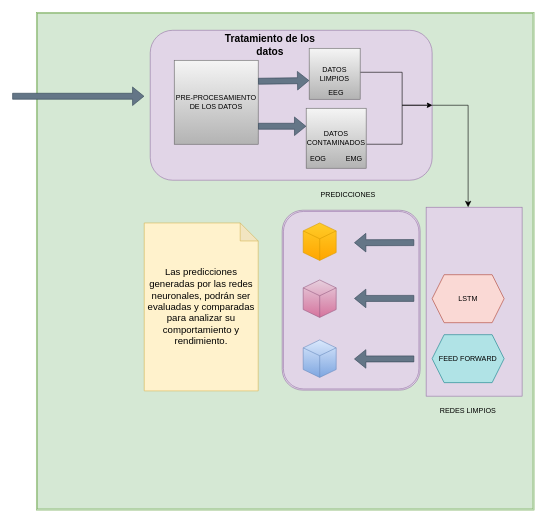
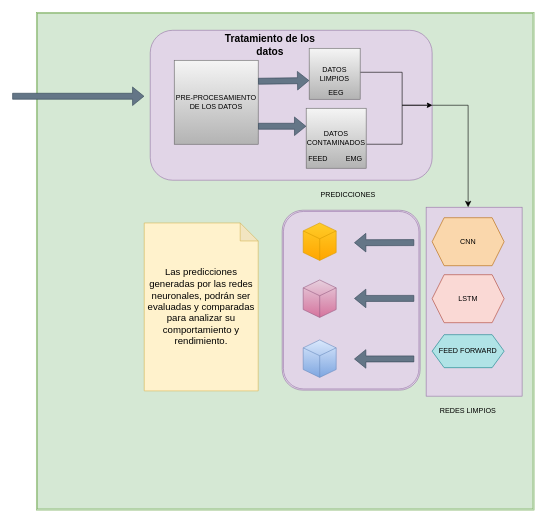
  <mxCell id="0" />
  <mxCell id="1" parent="0" />
  <mxCell id="2" value="" style="shape=ext;double=1;whiteSpace=wrap;html=1;aspect=fixed;fillColor=#d5e8d4;strokeColor=#82b366;" vertex="1" parent="1"><mxGeometry y="20" width="830" height="830" as="geometry" x="60" /></mxCell>
  <mxCell id="3" value="" style="shape=ext;double=1;rounded=1;whiteSpace=wrap;html=1;fillColor=#e1d5e7;strokeColor=#9673a6;" vertex="1" parent="1"><mxGeometry x="470" y="350" width="230" height="300" as="geometry" /></mxCell>
  <mxCell id="4" value="" style="rounded=0;whiteSpace=wrap;html=1;fillColor=#e1d5e7;strokeColor=#9673a6;" vertex="1" parent="1"><mxGeometry x="710" y="345" width="160" height="315" as="geometry" /></mxCell>
  <mxCell id="5" value="" style="rounded=1;whiteSpace=wrap;html=1;fillColor=#e1d5e7;strokeColor=#9673a6;" vertex="1" parent="1"><mxGeometry x="250" y="50" width="470" height="250" as="geometry" /></mxCell>
  <mxCell id="6" value="" style="shape=flexArrow;endArrow=classic;html=1;rounded=0;fillColor=#647687;strokeColor=#314354;" edge="1" parent="1"><mxGeometry width="50" height="50" relative="1" as="geometry"><mxPoint x="20" y="160" as="sourcePoint" /><mxPoint x="240" y="160" as="targetPoint" /></mxGeometry></mxCell>
  <mxCell id="7" value="PRE-PROCESAMIENTO DE LOS DATOS" style="whiteSpace=wrap;html=1;aspect=fixed;fillColor=#f5f5f5;gradientColor=#b3b3b3;strokeColor=#666666;" vertex="1" parent="1"><mxGeometry x="290" y="100" width="140" height="140" as="geometry" /></mxCell>
  <mxCell id="8" style="edgeStyle=orthogonalEdgeStyle;rounded=0;orthogonalLoop=1;jettySize=auto;html=1;entryX=1;entryY=0.5;entryDx=0;entryDy=0;" edge="1" parent="1" source="9" target="5"><mxGeometry relative="1" as="geometry"><Array as="points"><mxPoint x="670" y="120" /><mxPoint x="670" y="175" /></Array></mxGeometry></mxCell>
  <mxCell id="9" value="DATOS LIMPIOS" style="whiteSpace=wrap;html=1;aspect=fixed;fillColor=#f5f5f5;gradientColor=#b3b3b3;strokeColor=#666666;" vertex="1" parent="1"><mxGeometry x="515" y="80" width="85" height="85" as="geometry" /></mxCell>
  <mxCell id="10" style="edgeStyle=orthogonalEdgeStyle;rounded=0;orthogonalLoop=1;jettySize=auto;html=1;entryX=1;entryY=0.5;entryDx=0;entryDy=0;" edge="1" parent="1" source="11" target="5"><mxGeometry relative="1" as="geometry"><Array as="points"><mxPoint x="670" y="240" /><mxPoint x="670" y="175" /></Array></mxGeometry></mxCell>
  <mxCell id="11" value="DATOS CONTAMINADOS" style="whiteSpace=wrap;html=1;aspect=fixed;fillColor=#f5f5f5;gradientColor=#b3b3b3;strokeColor=#666666;" vertex="1" parent="1"><mxGeometry x="510" y="180" width="100" height="100" as="geometry" /></mxCell>
  <mxCell id="12" value="&lt;b&gt;&lt;font style=&quot;font-size: 17px;&quot;&gt;Tratamiento de los datos&lt;/font&gt;&lt;/b&gt;" style="text;html=1;strokeColor=none;fillColor=none;align=center;verticalAlign=middle;whiteSpace=wrap;rounded=0;" vertex="1" parent="1"><mxGeometry x="360" y="60" width="180" height="30" as="geometry" /></mxCell>
+ <mxCell id="13" value="CNN" style="shape=hexagon;perimeter=hexagonPerimeter2;whiteSpace=wrap;html=1;fixedSize=1;fillColor=#fad7ac;strokeColor=#b46504;" vertex="1" parent="1"><mxGeometry x="720" y="362.5" width="120" height="80" as="geometry" /></mxCell>
  <mxCell id="14" value="LSTM" style="shape=hexagon;perimeter=hexagonPerimeter2;whiteSpace=wrap;html=1;fixedSize=1;fillColor=#fad9d5;strokeColor=#ae4132;" vertex="1" parent="1"><mxGeometry x="720" y="457.5" width="120" height="80" as="geometry" /></mxCell>
- <mxCell id="15" value="FEED FORWARD" style="shape=hexagon;perimeter=hexagonPerimeter2;whiteSpace=wrap;html=1;fixedSize=1;fillColor=#b0e3e6;strokeColor=#0e8088;" vertex="1" parent="1"><mxGeometry x="720" y="557.5" width="120" height="80" as="geometry" /></mxCell>
+ <mxCell id="15" value="FEED FORWARD" style="shape=hexagon;perimeter=hexagonPerimeter2;whiteSpace=wrap;html=1;fixedSize=1;fillColor=#b0e3e6;strokeColor=#0e8088;" vertex="1" parent="1"><mxGeometry x="720" y="557.5" width="120" height="55" as="geometry" /></mxCell>
  <mxCell id="16" value="REDES LIMPIOS" style="text;html=1;strokeColor=none;fillColor=none;align=center;verticalAlign=middle;whiteSpace=wrap;rounded=0;" vertex="1" parent="1"><mxGeometry x="690" y="670" width="180" height="30" as="geometry" /></mxCell>
  <mxCell id="17" value="" style="edgeStyle=elbowEdgeStyle;elbow=horizontal;endArrow=classic;html=1;curved=0;rounded=0;endSize=8;startSize=8;exitX=1;exitY=0.5;exitDx=0;exitDy=0;" edge="1" parent="1" source="5" target="4"><mxGeometry width="50" height="50" relative="1" as="geometry"><mxPoint x="750" y="220" as="sourcePoint" /><mxPoint x="800" y="170" as="targetPoint" /><Array as="points"><mxPoint x="780" y="250" /></Array></mxGeometry></mxCell>
  <mxCell id="18" value="" style="shape=flexArrow;endArrow=classic;html=1;rounded=0;exitX=1;exitY=0.25;exitDx=0;exitDy=0;entryX=0;entryY=0.633;entryDx=0;entryDy=0;entryPerimeter=0;fillColor=#647687;strokeColor=#314354;" edge="1" parent="1" source="7" target="9"><mxGeometry width="50" height="50" relative="1" as="geometry"><mxPoint x="448.5" y="160" as="sourcePoint" /><mxPoint x="498.5" y="110" as="targetPoint" /></mxGeometry></mxCell>
  <mxCell id="19" value="" style="shape=flexArrow;endArrow=classic;html=1;rounded=0;exitX=1;exitY=0.25;exitDx=0;exitDy=0;entryX=0;entryY=0.5;entryDx=0;entryDy=0;fillColor=#647687;strokeColor=#314354;" edge="1" parent="1"><mxGeometry width="50" height="50" relative="1" as="geometry"><mxPoint x="430" y="210" as="sourcePoint" /><mxPoint x="510" y="210" as="targetPoint" /></mxGeometry></mxCell>
  <mxCell id="20" value="" style="html=1;whiteSpace=wrap;shape=isoCube2;backgroundOutline=1;isoAngle=15;fillColor=#ffcd28;gradientColor=#ffa500;strokeColor=#d79b00;" vertex="1" parent="1"><mxGeometry x="505.04" y="371.25" width="54.96" height="62.5" as="geometry" /></mxCell>
  <mxCell id="21" value="" style="html=1;whiteSpace=wrap;shape=isoCube2;backgroundOutline=1;isoAngle=15;fillColor=#e6d0de;gradientColor=#d5739d;strokeColor=#996185;" vertex="1" parent="1"><mxGeometry x="505.04" y="466.25" width="54.96" height="62.5" as="geometry" /></mxCell>
  <mxCell id="22" value="" style="shape=flexArrow;endArrow=classic;html=1;rounded=0;exitX=-0.006;exitY=0.395;exitDx=0;exitDy=0;exitPerimeter=0;fillColor=#647687;strokeColor=#314354;" edge="1" parent="1"><mxGeometry width="50" height="50" relative="1" as="geometry"><mxPoint x="690" y="597.875" as="sourcePoint" /><mxPoint x="590" y="598" as="targetPoint" /></mxGeometry></mxCell>
  <mxCell id="23" value="" style="html=1;whiteSpace=wrap;shape=isoCube2;backgroundOutline=1;isoAngle=15;fillColor=#dae8fc;gradientColor=#7ea6e0;strokeColor=#6c8ebf;" vertex="1" parent="1"><mxGeometry x="505.04" y="566.25" width="54.96" height="62.5" as="geometry" /></mxCell>
- <mxCell id="24" value="EOG" style="text;html=1;strokeColor=none;fillColor=none;align=center;verticalAlign=middle;whiteSpace=wrap;rounded=0;" vertex="1" parent="1"><mxGeometry x="500" y="250" width="60" height="30" as="geometry" /></mxCell>
+ <mxCell id="24" value="FEED" style="text;html=1;strokeColor=none;fillColor=none;align=center;verticalAlign=middle;whiteSpace=wrap;rounded=0;" vertex="1" parent="1"><mxGeometry x="500" y="250" width="60" height="30" as="geometry" /></mxCell>
  <mxCell id="25" value="EMG" style="text;html=1;strokeColor=none;fillColor=none;align=center;verticalAlign=middle;whiteSpace=wrap;rounded=0;" vertex="1" parent="1"><mxGeometry x="560" y="250" width="60" height="30" as="geometry" /></mxCell>
  <mxCell id="26" value="PREDICCIONES" style="text;html=1;strokeColor=none;fillColor=none;align=center;verticalAlign=middle;whiteSpace=wrap;rounded=0;" vertex="1" parent="1"><mxGeometry x="490" y="310" width="180" height="30" as="geometry" /></mxCell>
  <mxCell id="27" value="" style="shape=flexArrow;endArrow=classic;html=1;rounded=0;exitX=-0.006;exitY=0.395;exitDx=0;exitDy=0;exitPerimeter=0;fillColor=#647687;strokeColor=#314354;" edge="1" parent="1"><mxGeometry width="50" height="50" relative="1" as="geometry"><mxPoint x="690" y="403.995" as="sourcePoint" /><mxPoint x="590" y="404.12" as="targetPoint" /></mxGeometry></mxCell>
  <mxCell id="28" value="" style="shape=flexArrow;endArrow=classic;html=1;rounded=0;exitX=-0.006;exitY=0.395;exitDx=0;exitDy=0;exitPerimeter=0;fillColor=#647687;strokeColor=#314354;" edge="1" parent="1"><mxGeometry width="50" height="50" relative="1" as="geometry"><mxPoint x="690" y="496.995" as="sourcePoint" /><mxPoint x="590" y="497.12" as="targetPoint" /></mxGeometry></mxCell>
  <mxCell id="29" value="&lt;div style=&quot;&quot;&gt;&lt;font style=&quot;font-size: 16px;&quot;&gt;Las predicciones generadas por las redes neuronales, podrán ser evaluadas y comparadas para analizar su comportamiento y rendimiento.&lt;/font&gt;&lt;br&gt;&lt;/div&gt;" style="shape=note;whiteSpace=wrap;html=1;backgroundOutline=1;darkOpacity=0.05;align=center;fillColor=#fff2cc;strokeColor=#d6b656;" vertex="1" parent="1"><mxGeometry x="240" y="371.25" width="190" height="280" as="geometry" /></mxCell>
  <mxCell id="30" value="EEG" style="text;html=1;strokeColor=none;fillColor=none;align=center;verticalAlign=middle;whiteSpace=wrap;rounded=0;" vertex="1" parent="1"><mxGeometry x="530" y="140" width="60" height="30" as="geometry" /></mxCell>
